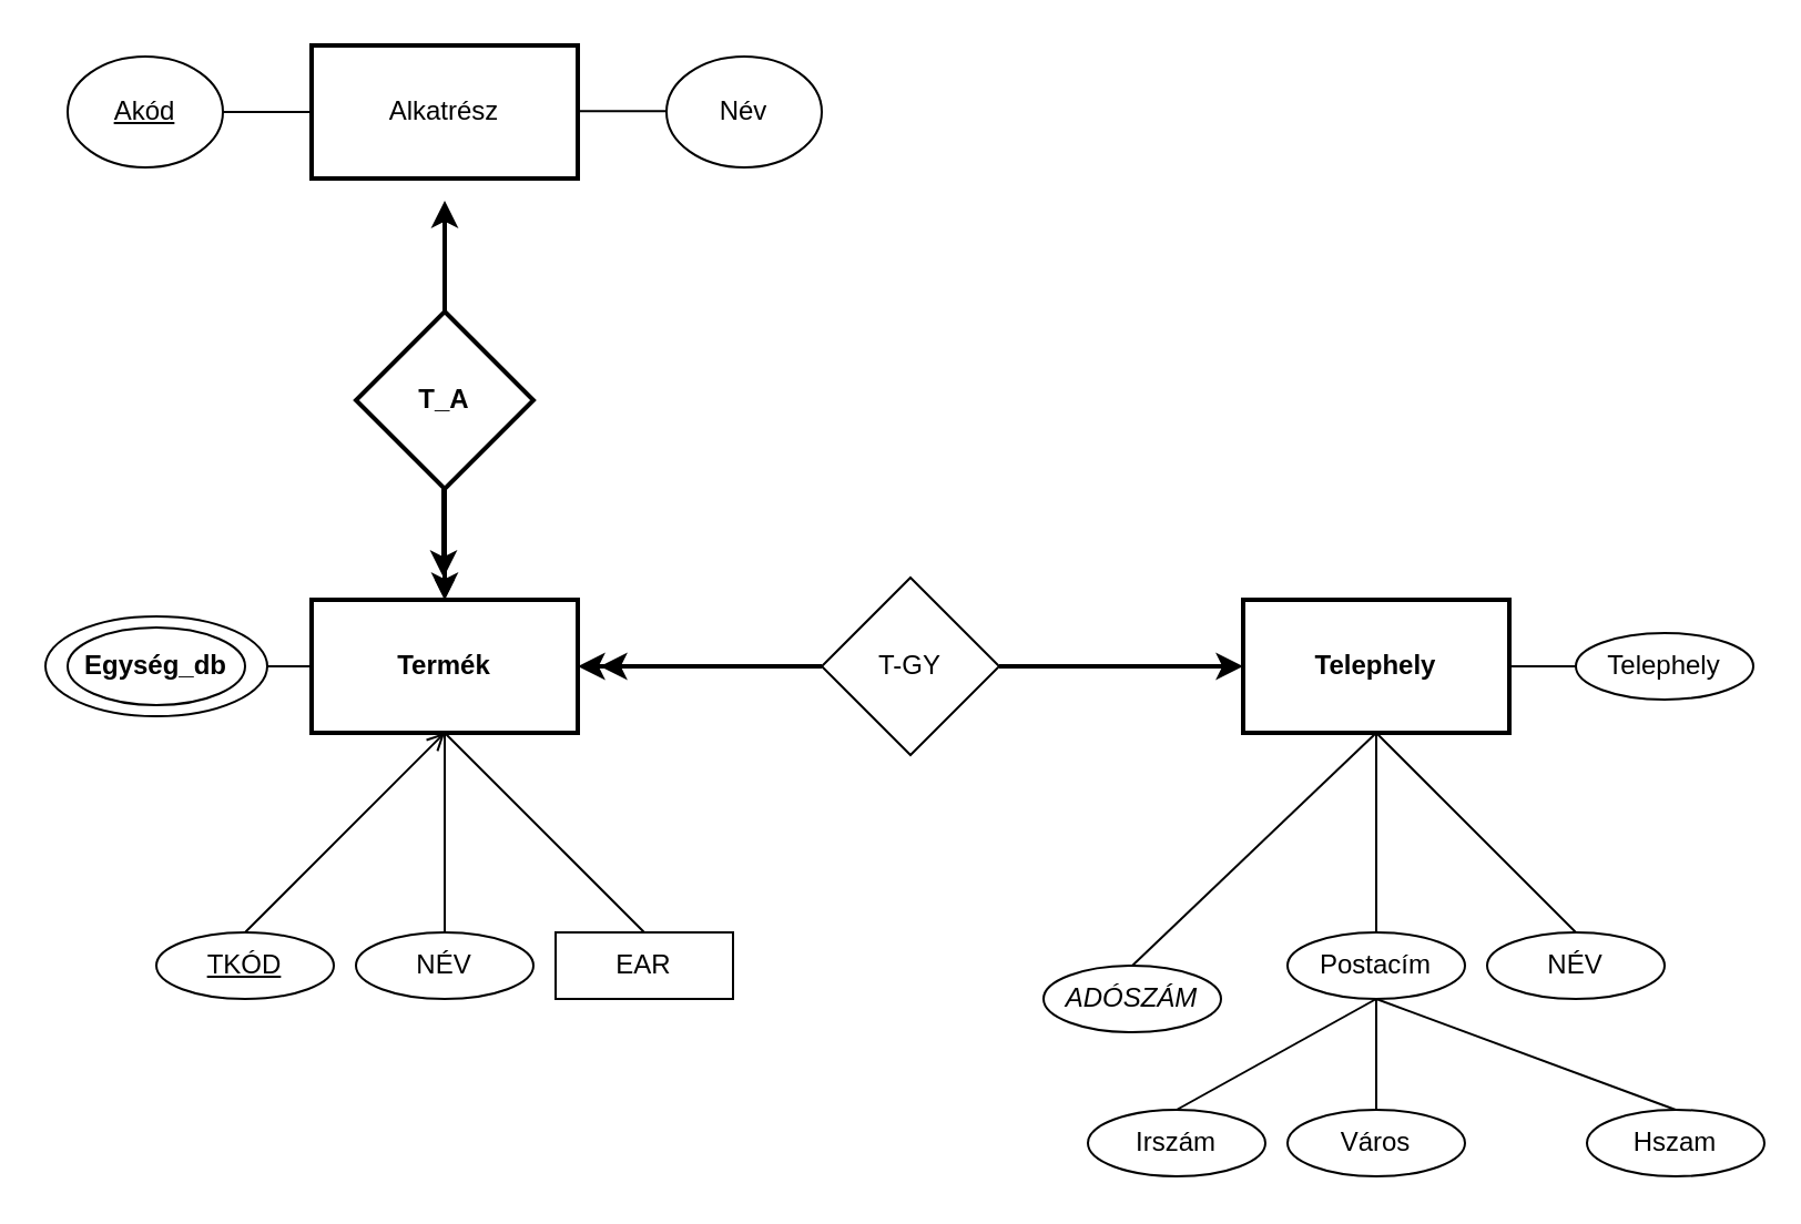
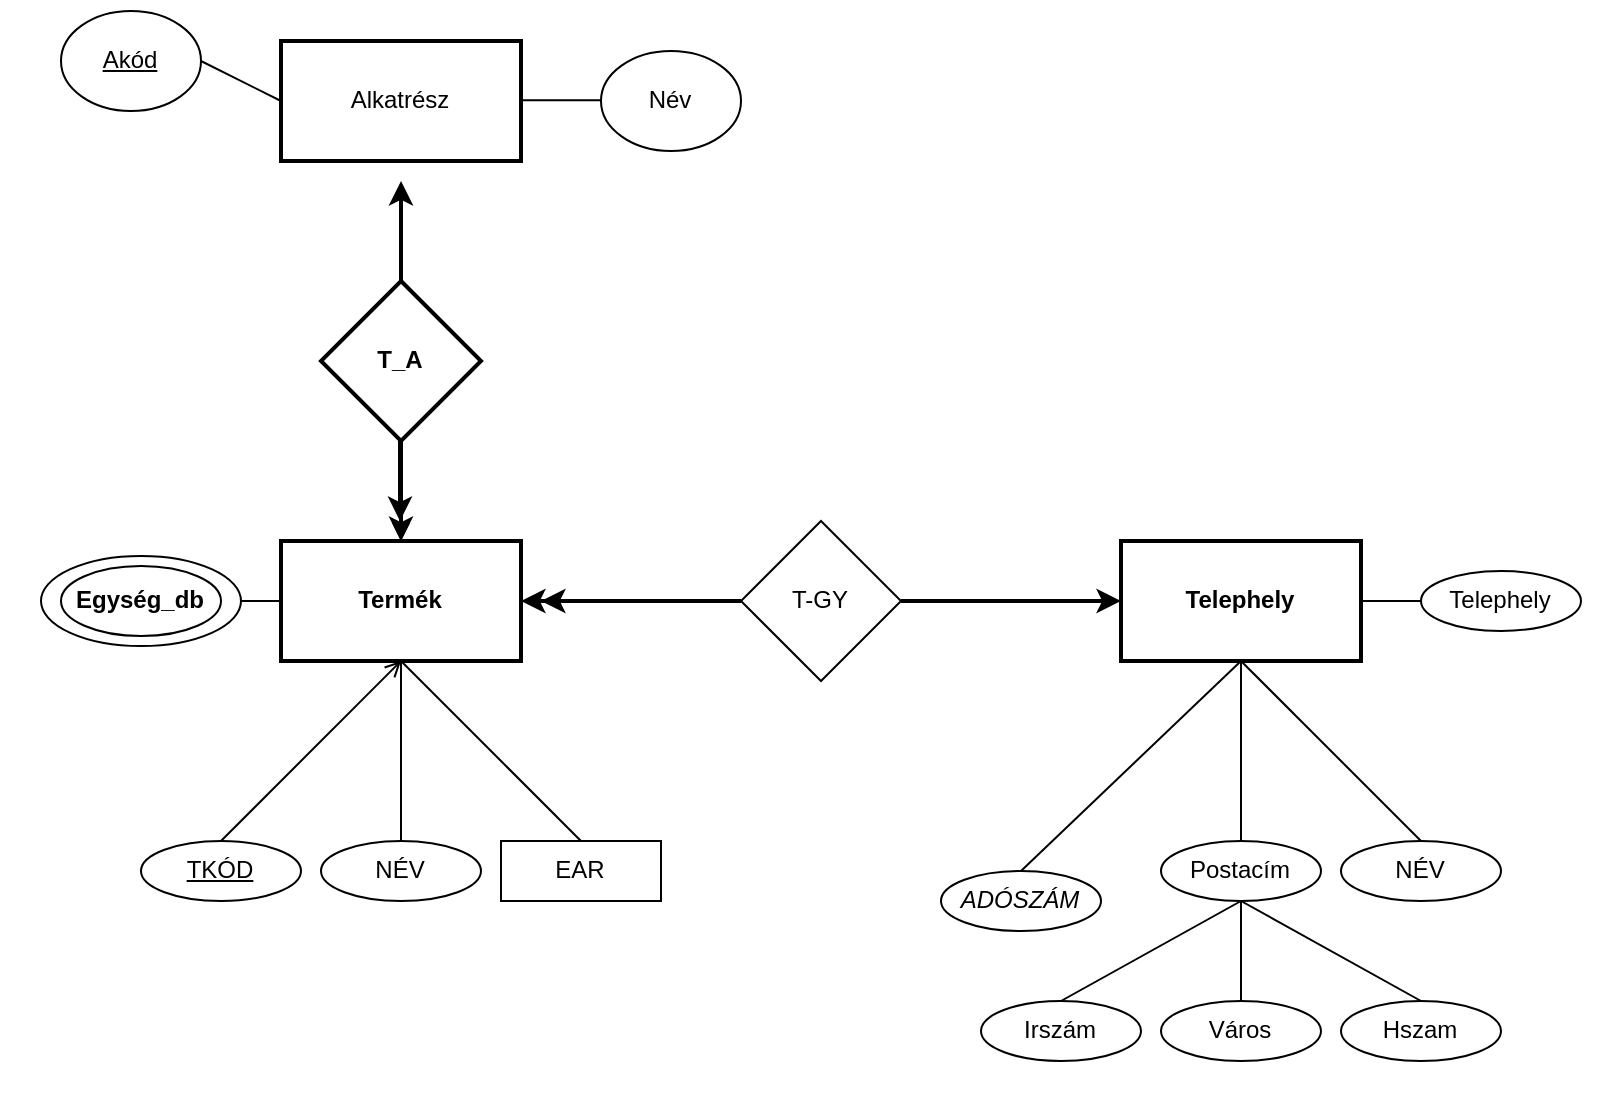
  <mxCell id="0" />
  <mxCell id="1" parent="0" />
  <mxCell id="2" value="&lt;b&gt;Termék&lt;/b&gt;" style="rounded=0;whiteSpace=wrap;html=1;strokeWidth=2;" parent="1" vertex="1"><mxGeometry x="140" y="270" width="120" height="60" as="geometry" /></mxCell>
  <mxCell id="3" value="T-GY" style="rhombus;whiteSpace=wrap;html=1;" parent="1" vertex="1"><mxGeometry x="370" y="260" width="80" height="80" as="geometry" /></mxCell>
  <mxCell id="4" value="&lt;b&gt;Telephely&lt;/b&gt;" style="rounded=0;whiteSpace=wrap;html=1;strokeWidth=2;" parent="1" vertex="1"><mxGeometry x="560" y="270" width="120" height="60" as="geometry" /></mxCell>
  <mxCell id="5" value="&lt;u&gt;TKÓD&lt;/u&gt;" style="ellipse;whiteSpace=wrap;html=1;" parent="1" vertex="1"><mxGeometry x="70" y="420" width="80" height="30" as="geometry" /></mxCell>
  <mxCell id="6" value="NÉV" style="ellipse;whiteSpace=wrap;html=1;" parent="1" vertex="1"><mxGeometry x="160" y="420" width="80" height="30" as="geometry" /></mxCell>
  <mxCell id="7" value="EAR" style="whiteSpace=wrap;html=1;rounded=0;" parent="1" vertex="1"><mxGeometry x="250" y="420" width="80" height="30" as="geometry" /></mxCell>
  <mxCell id="8" value="&lt;i&gt;ADÓSZÁM&lt;/i&gt;" style="ellipse;whiteSpace=wrap;html=1;" parent="1" vertex="1"><mxGeometry x="470" y="435" width="80" height="30" as="geometry" /></mxCell>
  <mxCell id="9" value="Postacím" style="ellipse;whiteSpace=wrap;html=1;" parent="1" vertex="1"><mxGeometry x="580" y="420" width="80" height="30" as="geometry" /></mxCell>
  <mxCell id="10" value="NÉV" style="ellipse;whiteSpace=wrap;html=1;" parent="1" vertex="1"><mxGeometry x="670" y="420" width="80" height="30" as="geometry" /></mxCell>
  <mxCell id="11" value="Irszám" style="ellipse;whiteSpace=wrap;html=1;" parent="1" vertex="1"><mxGeometry x="490" y="500" width="80" height="30" as="geometry" /></mxCell>
  <mxCell id="12" value="Város" style="ellipse;whiteSpace=wrap;html=1;" parent="1" vertex="1"><mxGeometry x="580" y="500" width="80" height="30" as="geometry" /></mxCell>
- <mxCell id="13" value="Hszam" style="ellipse;whiteSpace=wrap;html=1;" parent="1" vertex="1"><mxGeometry x="715" y="500" width="80" height="30" as="geometry" /></mxCell>
+ <mxCell id="13" value="Hszam" style="ellipse;whiteSpace=wrap;html=1;" parent="1" vertex="1"><mxGeometry x="670" y="500" width="80" height="30" as="geometry" /></mxCell>
  <mxCell id="14" value="" style="endArrow=open;html=1;rounded=0;exitX=0.5;exitY=0;exitDx=0;exitDy=0;entryX=0.5;entryY=1;entryDx=0;entryDy=0;" parent="1" source="5" target="2" edge="1"><mxGeometry width="50" height="50" relative="1" as="geometry"><mxPoint x="400" y="390" as="sourcePoint" /><mxPoint x="170" y="340" as="targetPoint" /></mxGeometry></mxCell>
  <mxCell id="15" value="" style="endArrow=none;html=1;rounded=0;exitX=0.5;exitY=0;exitDx=0;exitDy=0;entryX=0.5;entryY=1;entryDx=0;entryDy=0;" parent="1" source="6" target="2" edge="1"><mxGeometry width="50" height="50" relative="1" as="geometry"><mxPoint x="400" y="390" as="sourcePoint" /><mxPoint x="450" y="340" as="targetPoint" /></mxGeometry></mxCell>
  <mxCell id="16" value="" style="endArrow=none;html=1;rounded=0;exitX=0.5;exitY=0;exitDx=0;exitDy=0;entryX=0.5;entryY=1;entryDx=0;entryDy=0;" parent="1" source="7" target="2" edge="1"><mxGeometry width="50" height="50" relative="1" as="geometry"><mxPoint x="400" y="390" as="sourcePoint" /><mxPoint x="450" y="340" as="targetPoint" /></mxGeometry></mxCell>
  <mxCell id="17" value="" style="endArrow=none;html=1;rounded=0;exitX=0.5;exitY=0;exitDx=0;exitDy=0;" parent="1" source="8" edge="1"><mxGeometry width="50" height="50" relative="1" as="geometry"><mxPoint x="400" y="390" as="sourcePoint" /><mxPoint x="620" y="330" as="targetPoint" /></mxGeometry></mxCell>
  <mxCell id="18" value="" style="endArrow=none;html=1;rounded=0;exitX=0.5;exitY=0;exitDx=0;exitDy=0;entryX=0.5;entryY=1;entryDx=0;entryDy=0;" parent="1" source="9" target="4" edge="1"><mxGeometry width="50" height="50" relative="1" as="geometry"><mxPoint x="400" y="390" as="sourcePoint" /><mxPoint x="450" y="340" as="targetPoint" /></mxGeometry></mxCell>
  <mxCell id="19" value="" style="endArrow=none;html=1;rounded=0;exitX=0.5;exitY=0;exitDx=0;exitDy=0;entryX=0.5;entryY=1;entryDx=0;entryDy=0;" parent="1" source="10" target="4" edge="1"><mxGeometry width="50" height="50" relative="1" as="geometry"><mxPoint x="400" y="390" as="sourcePoint" /><mxPoint x="450" y="340" as="targetPoint" /></mxGeometry></mxCell>
  <mxCell id="20" value="" style="endArrow=classic;html=1;rounded=0;exitX=1;exitY=0.5;exitDx=0;exitDy=0;entryX=0;entryY=0.5;entryDx=0;entryDy=0;strokeWidth=2;" parent="1" source="3" target="4" edge="1"><mxGeometry width="50" height="50" relative="1" as="geometry"><mxPoint x="470" y="360" as="sourcePoint" /><mxPoint x="520" y="310" as="targetPoint" /></mxGeometry></mxCell>
  <mxCell id="21" value="" style="endArrow=classic;html=1;rounded=0;entryX=1;entryY=0.5;entryDx=0;entryDy=0;exitX=0;exitY=0.5;exitDx=0;exitDy=0;strokeWidth=2;" parent="1" source="3" target="2" edge="1"><mxGeometry width="50" height="50" relative="1" as="geometry"><mxPoint x="300" y="340" as="sourcePoint" /><mxPoint x="350" y="290" as="targetPoint" /></mxGeometry></mxCell>
  <mxCell id="22" value="" style="endArrow=classic;html=1;rounded=0;exitX=0;exitY=0.5;exitDx=0;exitDy=0;strokeWidth=2;" parent="1" source="3" edge="1"><mxGeometry width="50" height="50" relative="1" as="geometry"><mxPoint x="400" y="390" as="sourcePoint" /><mxPoint x="270" y="300" as="targetPoint" /></mxGeometry></mxCell>
  <mxCell id="23" value="Telephely" style="ellipse;whiteSpace=wrap;html=1;" parent="1" vertex="1"><mxGeometry x="710" y="285" width="80" height="30" as="geometry" /></mxCell>
  <mxCell id="24" value="" style="endArrow=none;html=1;rounded=0;exitX=0;exitY=0.5;exitDx=0;exitDy=0;entryX=1;entryY=0.5;entryDx=0;entryDy=0;" parent="1" source="23" target="4" edge="1"><mxGeometry width="50" height="50" relative="1" as="geometry"><mxPoint x="400" y="390" as="sourcePoint" /><mxPoint x="450" y="340" as="targetPoint" /></mxGeometry></mxCell>
  <mxCell id="25" value="" style="endArrow=none;html=1;rounded=0;exitX=0.5;exitY=0;exitDx=0;exitDy=0;entryX=0.5;entryY=1;entryDx=0;entryDy=0;" parent="1" source="11" target="9" edge="1"><mxGeometry width="50" height="50" relative="1" as="geometry"><mxPoint x="400" y="390" as="sourcePoint" /><mxPoint x="450" y="340" as="targetPoint" /></mxGeometry></mxCell>
  <mxCell id="26" value="" style="endArrow=none;html=1;rounded=0;entryX=0.5;entryY=1;entryDx=0;entryDy=0;exitX=0.5;exitY=0;exitDx=0;exitDy=0;" parent="1" source="12" target="9" edge="1"><mxGeometry width="50" height="50" relative="1" as="geometry"><mxPoint x="610" y="510" as="sourcePoint" /><mxPoint x="660" y="460" as="targetPoint" /></mxGeometry></mxCell>
  <mxCell id="27" value="" style="endArrow=none;html=1;rounded=0;entryX=0.5;entryY=1;entryDx=0;entryDy=0;exitX=0.5;exitY=0;exitDx=0;exitDy=0;" parent="1" source="13" target="9" edge="1"><mxGeometry width="50" height="50" relative="1" as="geometry"><mxPoint x="690" y="510" as="sourcePoint" /><mxPoint x="740" y="460" as="targetPoint" /></mxGeometry></mxCell>
  <mxCell id="28" value="" style="edgeStyle=orthogonalEdgeStyle;rounded=0;orthogonalLoop=1;jettySize=auto;html=1;" parent="1" source="29" target="2" edge="1"><mxGeometry relative="1" as="geometry" /></mxCell>
  <mxCell id="29" value="&lt;b&gt;T_A&lt;/b&gt;" style="rhombus;whiteSpace=wrap;html=1;strokeWidth=2;" parent="1" vertex="1"><mxGeometry x="160" y="140" width="80" height="80" as="geometry" /></mxCell>
  <mxCell id="30" value="" style="ellipse;whiteSpace=wrap;html=1;" parent="1" vertex="1"><mxGeometry x="20" y="277.5" width="100" height="45" as="geometry" /></mxCell>
  <mxCell id="31" value="&lt;b&gt;Egység_db&lt;/b&gt;" style="ellipse;whiteSpace=wrap;html=1;" parent="1" vertex="1"><mxGeometry x="30" y="282.5" width="80" height="35" as="geometry" /></mxCell>
  <mxCell id="32" value="" style="endArrow=classic;html=1;rounded=0;strokeWidth=2;exitX=0.5;exitY=1;exitDx=0;exitDy=0;entryX=0.5;entryY=0;entryDx=0;entryDy=0;" parent="1" source="29" target="2" edge="1"><mxGeometry width="50" height="50" relative="1" as="geometry"><mxPoint x="150" y="220" as="sourcePoint" /><mxPoint x="200" y="260" as="targetPoint" /></mxGeometry></mxCell>
  <mxCell id="33" value="" style="endArrow=none;html=1;rounded=0;exitX=1;exitY=0.5;exitDx=0;exitDy=0;entryX=0;entryY=0.5;entryDx=0;entryDy=0;" parent="1" source="30" target="2" edge="1"><mxGeometry width="50" height="50" relative="1" as="geometry"><mxPoint x="100" y="270" as="sourcePoint" /><mxPoint x="150" y="220" as="targetPoint" /></mxGeometry></mxCell>
  <mxCell id="34" value="" style="endArrow=classic;html=1;rounded=0;strokeWidth=2;entryX=0.5;entryY=0;entryDx=0;entryDy=0;" parent="1" edge="1"><mxGeometry width="50" height="50" relative="1" as="geometry"><mxPoint x="199.5" y="220" as="sourcePoint" /><mxPoint x="199.5" y="260" as="targetPoint" /></mxGeometry></mxCell>
  <mxCell id="35" value="Alkatrész" style="rounded=0;whiteSpace=wrap;html=1;strokeWidth=2;" parent="1" vertex="1"><mxGeometry x="140" y="20" width="120" height="60" as="geometry" /></mxCell>
- <mxCell id="36" value="&lt;u&gt;Akód&lt;/u&gt;" style="ellipse;whiteSpace=wrap;html=1;" parent="1" vertex="1"><mxGeometry x="30" y="25" width="70" height="50" as="geometry" /></mxCell>
+ <mxCell id="36" value="&lt;u&gt;Akód&lt;/u&gt;" style="ellipse;whiteSpace=wrap;html=1;" parent="1" vertex="1"><mxGeometry x="30" y="5" width="70" height="50" as="geometry" /></mxCell>
  <mxCell id="37" value="Név" style="ellipse;whiteSpace=wrap;html=1;" parent="1" vertex="1"><mxGeometry x="300" y="25" width="70" height="50" as="geometry" /></mxCell>
  <mxCell id="38" value="" style="endArrow=classic;html=1;rounded=0;strokeWidth=2;exitX=0.5;exitY=0;exitDx=0;exitDy=0;" parent="1" source="29" edge="1"><mxGeometry width="50" height="50" relative="1" as="geometry"><mxPoint x="209.5" y="230" as="sourcePoint" /><mxPoint x="200" y="90" as="targetPoint" /></mxGeometry></mxCell>
  <mxCell id="39" value="" style="endArrow=none;html=1;rounded=0;exitX=1;exitY=0.5;exitDx=0;exitDy=0;entryX=0;entryY=0.5;entryDx=0;entryDy=0;" parent="1" source="36" target="35" edge="1"><mxGeometry width="50" height="50" relative="1" as="geometry"><mxPoint x="100" y="60" as="sourcePoint" /><mxPoint x="150" y="10" as="targetPoint" /></mxGeometry></mxCell>
  <mxCell id="40" value="" style="endArrow=none;html=1;rounded=0;exitX=1;exitY=0.5;exitDx=0;exitDy=0;entryX=0;entryY=0.5;entryDx=0;entryDy=0;" parent="1" edge="1"><mxGeometry width="50" height="50" relative="1" as="geometry"><mxPoint x="260" y="49.66" as="sourcePoint" /><mxPoint x="300" y="49.66" as="targetPoint" /></mxGeometry></mxCell>
